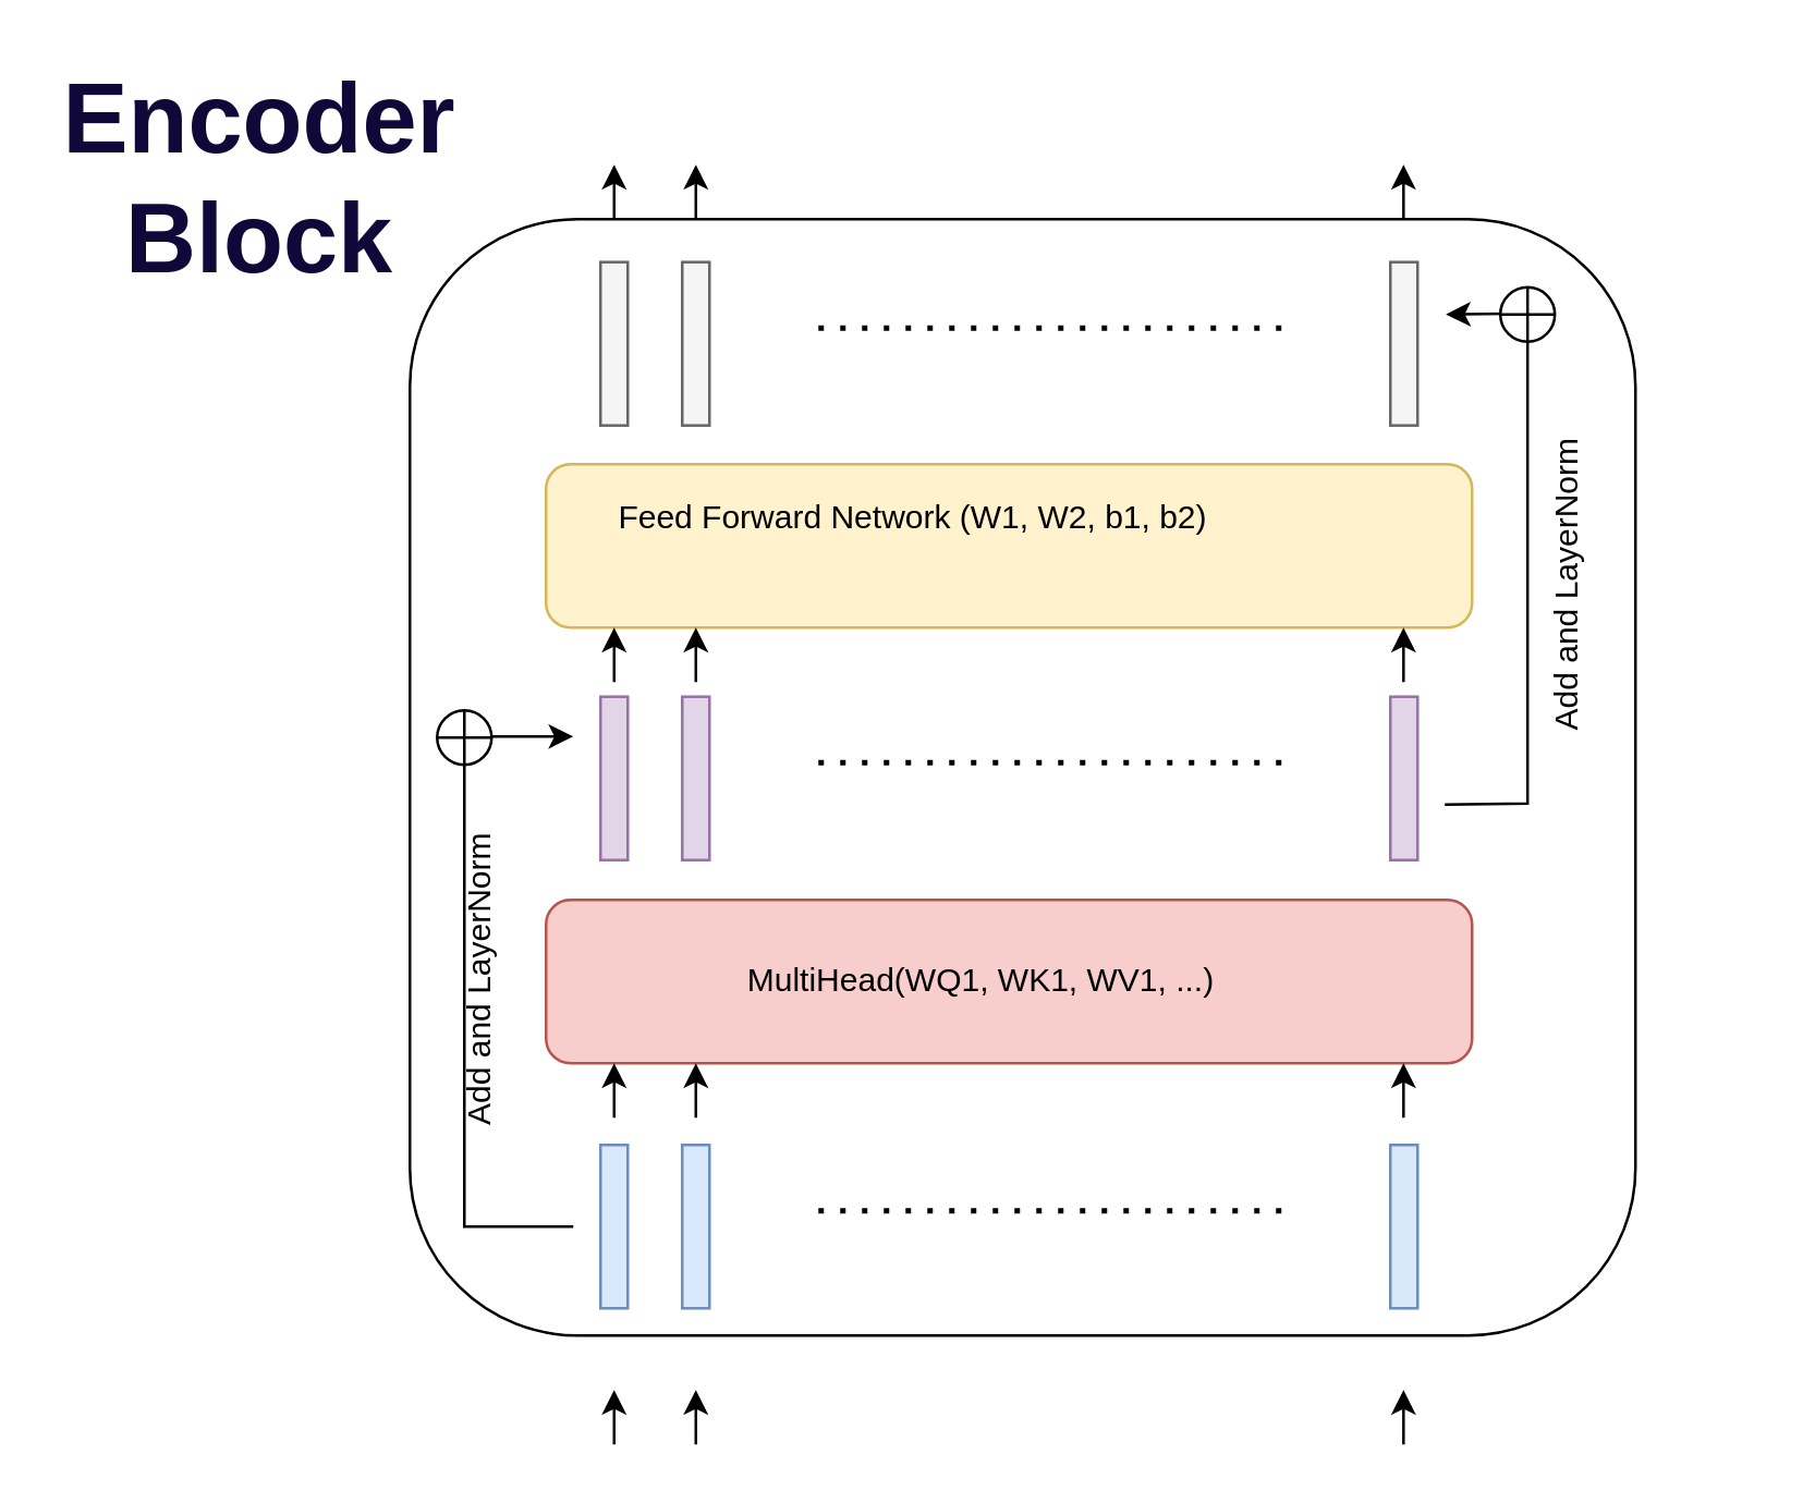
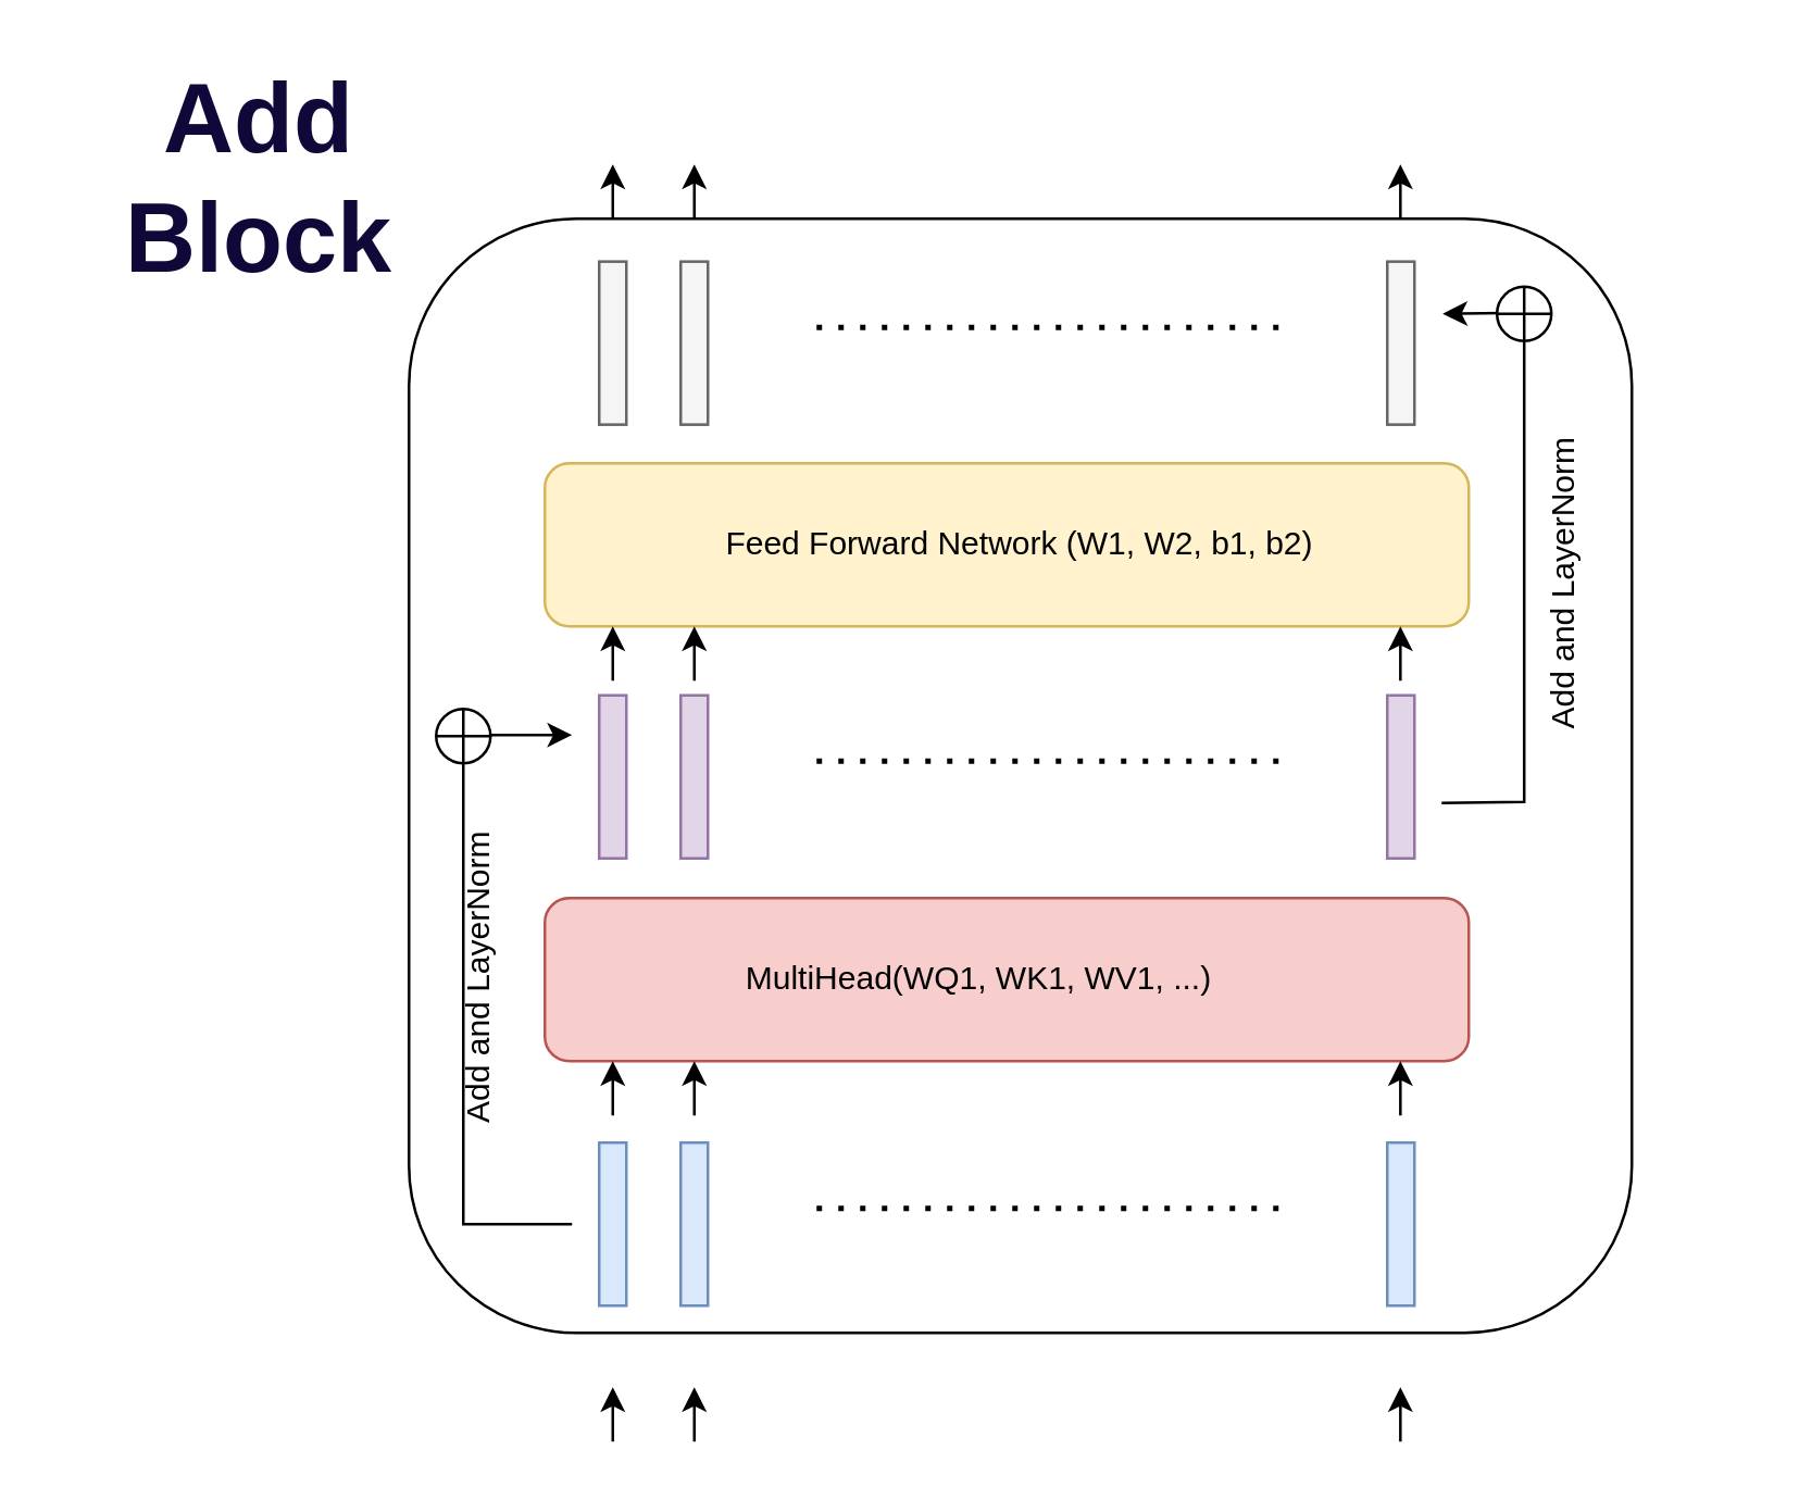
  <mxCell id="0" />
  <mxCell id="1" parent="0" />
  <mxCell id="2" value="" style="rounded=1;whiteSpace=wrap;html=1;" vertex="1" parent="1"><mxGeometry x="300" y="240" width="120" height="60" as="geometry" /></mxCell>
  <mxCell id="3" value="" style="rounded=0;whiteSpace=wrap;html=1;" vertex="1" parent="1"><mxGeometry x="300" y="240" width="120" height="60" as="geometry" /></mxCell>
  <mxCell id="4" value="" style="rounded=1;whiteSpace=wrap;html=1;" vertex="1" parent="1"><mxGeometry x="150" y="80" width="450" height="410" as="geometry" /></mxCell>
  <mxCell id="5" value="" style="rounded=1;whiteSpace=wrap;html=1;fillColor=#f8cecc;strokeColor=#b85450;" vertex="1" parent="1"><mxGeometry x="200" y="330" width="340" height="60" as="geometry" /></mxCell>
  <mxCell id="6" value="" style="rounded=1;whiteSpace=wrap;html=1;fillColor=#fff2cc;strokeColor=#d6b656;" vertex="1" parent="1"><mxGeometry x="200" y="170" width="340" height="60" as="geometry" /></mxCell>
  <mxCell id="7" value="" style="rounded=0;whiteSpace=wrap;html=1;rotation=90;fillColor=#dae8fc;strokeColor=#6c8ebf;" vertex="1" parent="1"><mxGeometry x="195" y="445" width="60" height="10" as="geometry" /></mxCell>
  <mxCell id="8" value="" style="rounded=0;whiteSpace=wrap;html=1;rotation=90;fillColor=#dae8fc;strokeColor=#6c8ebf;" vertex="1" parent="1"><mxGeometry x="225" y="445" width="60" height="10" as="geometry" /></mxCell>
  <mxCell id="9" value="" style="rounded=0;whiteSpace=wrap;html=1;rotation=90;fillColor=#dae8fc;strokeColor=#6c8ebf;" vertex="1" parent="1"><mxGeometry x="485" y="445" width="60" height="10" as="geometry" /></mxCell>
  <mxCell id="10" value="" style="endArrow=none;dashed=1;html=1;dashPattern=1 3;strokeWidth=2;rounded=0;" edge="1" parent="1"><mxGeometry width="50" height="50" relative="1" as="geometry"><mxPoint x="300" y="444.23" as="sourcePoint" /><mxPoint x="470" y="444.23" as="targetPoint" /></mxGeometry></mxCell>
  <mxCell id="11" value="" style="rounded=0;whiteSpace=wrap;html=1;rotation=90;fillColor=#f5f5f5;strokeColor=#666666;fontColor=#333333;" vertex="1" parent="1"><mxGeometry x="195" y="120.77" width="60" height="10" as="geometry" /></mxCell>
  <mxCell id="12" value="" style="rounded=0;whiteSpace=wrap;html=1;rotation=90;fillColor=#f5f5f5;strokeColor=#666666;fontColor=#333333;" vertex="1" parent="1"><mxGeometry x="225" y="120.77" width="60" height="10" as="geometry" /></mxCell>
  <mxCell id="13" value="" style="rounded=0;whiteSpace=wrap;html=1;rotation=90;fillColor=#f5f5f5;strokeColor=#666666;fontColor=#333333;" vertex="1" parent="1"><mxGeometry x="485" y="120.77" width="60" height="10" as="geometry" /></mxCell>
  <mxCell id="14" value="" style="endArrow=none;dashed=1;html=1;dashPattern=1 3;strokeWidth=2;rounded=0;" edge="1" parent="1"><mxGeometry width="50" height="50" relative="1" as="geometry"><mxPoint x="300" y="120" as="sourcePoint" /><mxPoint x="470" y="120" as="targetPoint" /></mxGeometry></mxCell>
  <mxCell id="15" value="" style="rounded=0;whiteSpace=wrap;html=1;rotation=90;fillColor=#e1d5e7;strokeColor=#9673a6;" vertex="1" parent="1"><mxGeometry x="195" y="280.39" width="60" height="10" as="geometry" /></mxCell>
  <mxCell id="16" value="" style="rounded=0;whiteSpace=wrap;html=1;rotation=90;fillColor=#e1d5e7;strokeColor=#9673a6;" vertex="1" parent="1"><mxGeometry x="225" y="280.39" width="60" height="10" as="geometry" /></mxCell>
  <mxCell id="17" value="" style="rounded=0;whiteSpace=wrap;html=1;rotation=90;fillColor=#e1d5e7;strokeColor=#9673a6;" vertex="1" parent="1"><mxGeometry x="485" y="280.39" width="60" height="10" as="geometry" /></mxCell>
  <mxCell id="18" value="" style="endArrow=none;dashed=1;html=1;dashPattern=1 3;strokeWidth=2;rounded=0;" edge="1" parent="1"><mxGeometry width="50" height="50" relative="1" as="geometry"><mxPoint x="300" y="279.62" as="sourcePoint" /><mxPoint x="470" y="279.62" as="targetPoint" /></mxGeometry></mxCell>
  <mxCell id="19" value="" style="endArrow=classic;html=1;rounded=0;" edge="1" parent="1"><mxGeometry width="50" height="50" relative="1" as="geometry"><mxPoint x="210" y="450" as="sourcePoint" /><mxPoint x="210" y="270" as="targetPoint" /><Array as="points"><mxPoint x="170" y="450" /><mxPoint x="170" y="270" /></Array></mxGeometry></mxCell>
  <mxCell id="20" value="" style="endArrow=classic;html=1;rounded=0;" edge="1" parent="1"><mxGeometry width="50" height="50" relative="1" as="geometry"><mxPoint x="225" y="530" as="sourcePoint" /><mxPoint x="225" y="510" as="targetPoint" /></mxGeometry></mxCell>
  <mxCell id="21" value="" style="endArrow=classic;html=1;rounded=0;" edge="1" parent="1"><mxGeometry width="50" height="50" relative="1" as="geometry"><mxPoint x="255" y="530" as="sourcePoint" /><mxPoint x="255" y="510" as="targetPoint" /></mxGeometry></mxCell>
  <mxCell id="22" value="" style="endArrow=classic;html=1;rounded=0;" edge="1" parent="1"><mxGeometry width="50" height="50" relative="1" as="geometry"><mxPoint x="514.83" y="530" as="sourcePoint" /><mxPoint x="514.83" y="510" as="targetPoint" /></mxGeometry></mxCell>
  <mxCell id="23" value="" style="endArrow=classic;html=1;rounded=0;" edge="1" parent="1"><mxGeometry width="50" height="50" relative="1" as="geometry"><mxPoint x="225" y="410" as="sourcePoint" /><mxPoint x="225" y="390" as="targetPoint" /></mxGeometry></mxCell>
  <mxCell id="24" value="" style="endArrow=classic;html=1;rounded=0;" edge="1" parent="1"><mxGeometry width="50" height="50" relative="1" as="geometry"><mxPoint x="255" y="410" as="sourcePoint" /><mxPoint x="255" y="390" as="targetPoint" /></mxGeometry></mxCell>
  <mxCell id="25" value="" style="endArrow=classic;html=1;rounded=0;" edge="1" parent="1"><mxGeometry width="50" height="50" relative="1" as="geometry"><mxPoint x="514.83" y="410" as="sourcePoint" /><mxPoint x="514.83" y="390" as="targetPoint" /></mxGeometry></mxCell>
  <mxCell id="26" value="" style="endArrow=classic;html=1;rounded=0;" edge="1" parent="1"><mxGeometry width="50" height="50" relative="1" as="geometry"><mxPoint x="225" y="250" as="sourcePoint" /><mxPoint x="225" y="230" as="targetPoint" /></mxGeometry></mxCell>
  <mxCell id="27" value="" style="endArrow=classic;html=1;rounded=0;" edge="1" parent="1"><mxGeometry width="50" height="50" relative="1" as="geometry"><mxPoint x="255" y="250" as="sourcePoint" /><mxPoint x="255" y="230" as="targetPoint" /></mxGeometry></mxCell>
  <mxCell id="28" value="" style="endArrow=classic;html=1;rounded=0;" edge="1" parent="1"><mxGeometry width="50" height="50" relative="1" as="geometry"><mxPoint x="514.83" y="250" as="sourcePoint" /><mxPoint x="514.83" y="230" as="targetPoint" /></mxGeometry></mxCell>
  <mxCell id="29" value="" style="endArrow=classic;html=1;rounded=0;" edge="1" parent="1"><mxGeometry width="50" height="50" relative="1" as="geometry"><mxPoint x="225" y="80" as="sourcePoint" /><mxPoint x="225" y="60" as="targetPoint" /></mxGeometry></mxCell>
  <mxCell id="30" value="" style="endArrow=classic;html=1;rounded=0;" edge="1" parent="1"><mxGeometry width="50" height="50" relative="1" as="geometry"><mxPoint x="255" y="80" as="sourcePoint" /><mxPoint x="255" y="60" as="targetPoint" /></mxGeometry></mxCell>
  <mxCell id="31" value="" style="endArrow=classic;html=1;rounded=0;" edge="1" parent="1"><mxGeometry width="50" height="50" relative="1" as="geometry"><mxPoint x="514.83" y="80" as="sourcePoint" /><mxPoint x="514.83" y="60" as="targetPoint" /></mxGeometry></mxCell>
  <mxCell id="32" value="" style="verticalLabelPosition=bottom;verticalAlign=top;html=1;shape=mxgraph.flowchart.summing_function;" vertex="1" parent="1"><mxGeometry x="160" y="260.39" width="20" height="20" as="geometry" /></mxCell>
  <mxCell id="33" value="" style="endArrow=classic;html=1;rounded=0;" edge="1" parent="1"><mxGeometry width="50" height="50" relative="1" as="geometry"><mxPoint x="529.995" y="295" as="sourcePoint" /><mxPoint x="530.38" y="115" as="targetPoint" /><Array as="points"><mxPoint x="560.38" y="294.61" /><mxPoint x="560.38" y="114.61" /></Array></mxGeometry></mxCell>
  <mxCell id="34" value="" style="verticalLabelPosition=bottom;verticalAlign=top;html=1;shape=mxgraph.flowchart.summing_function;" vertex="1" parent="1"><mxGeometry x="550.38" y="105" width="20" height="20" as="geometry" /></mxCell>
- <mxCell id="35" value="Feed Forward Network (W1, W2, b1, b2)" style="text;html=1;strokeColor=none;fillColor=none;align=center;verticalAlign=middle;whiteSpace=wrap;rounded=0;" vertex="1" parent="1"><mxGeometry x="216" y="175" width="238" height="30" as="geometry" /></mxCell>
+ <mxCell id="35" value="Feed Forward Network (W1, W2, b1, b2)" style="text;html=1;strokeColor=none;fillColor=none;align=center;verticalAlign=middle;whiteSpace=wrap;rounded=0;" vertex="1" parent="1"><mxGeometry x="256" y="185" width="238" height="30" as="geometry" /></mxCell>
  <mxCell id="36" value="MultiHead(WQ1, WK1, WV1, ...)" style="text;html=1;strokeColor=none;fillColor=none;align=center;verticalAlign=middle;whiteSpace=wrap;rounded=0;" vertex="1" parent="1"><mxGeometry x="241" y="345" width="238" height="30" as="geometry" /></mxCell>
  <mxCell id="37" value="Add and LayerNorm" style="text;html=1;align=center;verticalAlign=middle;resizable=0;points=[];autosize=1;strokeColor=none;fillColor=none;rotation=-90;" vertex="1" parent="1"><mxGeometry x="510" y="200" width="130" height="30" as="geometry" /></mxCell>
  <mxCell id="38" value="Add and LayerNorm" style="text;html=1;align=center;verticalAlign=middle;resizable=0;points=[];autosize=1;strokeColor=none;fillColor=none;rotation=-90;" vertex="1" parent="1"><mxGeometry x="111" y="345" width="130" height="30" as="geometry" /></mxCell>
- <mxCell id="39" value="&lt;font color=&quot;#100838&quot; style=&quot;font-size: 36px;&quot;&gt;&lt;b&gt;Encoder Block&lt;/b&gt;&lt;/font&gt;" style="text;html=1;strokeColor=none;fillColor=none;align=center;verticalAlign=middle;whiteSpace=wrap;rounded=0;" vertex="1" parent="1"><mxGeometry x="20" y="20" width="150" height="90" as="geometry" /></mxCell>
+ <mxCell id="39" value="&lt;font color=&quot;#100838&quot; style=&quot;font-size: 36px;&quot;&gt;&lt;b&gt;Add Block&lt;/b&gt;&lt;/font&gt;" style="text;html=1;strokeColor=none;fillColor=none;align=center;verticalAlign=middle;whiteSpace=wrap;rounded=0;" vertex="1" parent="1"><mxGeometry x="20" y="20" width="150" height="90" as="geometry" /></mxCell>
